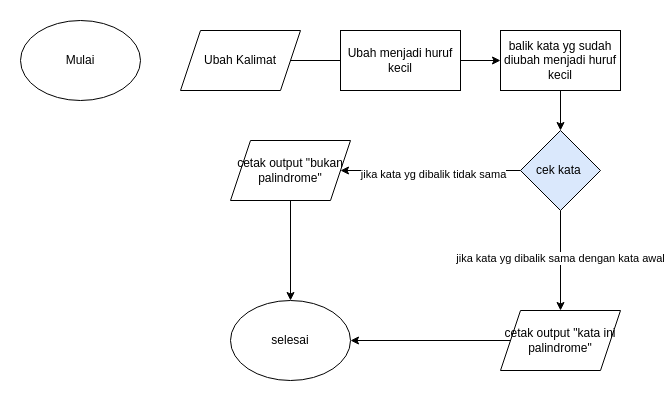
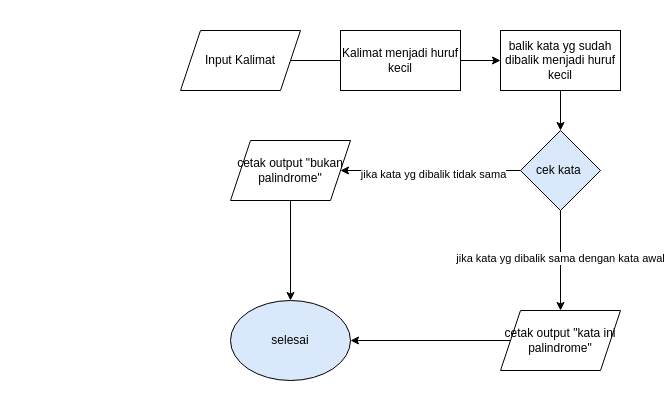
  <mxCell id="0" />
  <mxCell id="1" parent="0" />
- <mxCell id="2" value="Mulai" style="ellipse;whiteSpace=wrap;html=1;" vertex="1" parent="1"><mxGeometry x="20" y="20" width="120" height="80" as="geometry" /></mxCell>
  <mxCell id="3" style="edgeStyle=orthogonalEdgeStyle;rounded=0;orthogonalLoop=1;jettySize=auto;html=1;exitX=1;exitY=0.5;exitDx=0;exitDy=0;entryX=0;entryY=0.5;entryDx=0;entryDy=0;endArrow=none;" edge="1" parent="1" source="4" target="6"><mxGeometry relative="1" as="geometry" /></mxCell>
- <mxCell id="4" value="Ubah Kalimat" style="shape=parallelogram;perimeter=parallelogramPerimeter;whiteSpace=wrap;html=1;fixedSize=1;" vertex="1" parent="1"><mxGeometry x="180" y="30" width="120" height="60" as="geometry" /></mxCell>
+ <mxCell id="4" value="Input Kalimat" style="shape=parallelogram;perimeter=parallelogramPerimeter;whiteSpace=wrap;html=1;fixedSize=1;" vertex="1" parent="1"><mxGeometry x="180" y="30" width="120" height="60" as="geometry" /></mxCell>
  <mxCell id="5" style="edgeStyle=orthogonalEdgeStyle;rounded=0;orthogonalLoop=1;jettySize=auto;html=1;exitX=1;exitY=0.5;exitDx=0;exitDy=0;entryX=0;entryY=0.5;entryDx=0;entryDy=0;" edge="1" parent="1" source="6" target="8"><mxGeometry relative="1" as="geometry" /></mxCell>
- <mxCell id="6" value="Ubah menjadi huruf kecil" style="rounded=0;whiteSpace=wrap;html=1;" vertex="1" parent="1"><mxGeometry x="340" y="30" width="120" height="60" as="geometry" /></mxCell>
+ <mxCell id="6" value="Kalimat menjadi huruf kecil" style="rounded=0;whiteSpace=wrap;html=1;" vertex="1" parent="1"><mxGeometry x="340" y="30" width="120" height="60" as="geometry" /></mxCell>
  <mxCell id="7" style="edgeStyle=orthogonalEdgeStyle;rounded=0;orthogonalLoop=1;jettySize=auto;html=1;exitX=0.5;exitY=1;exitDx=0;exitDy=0;entryX=0.5;entryY=0;entryDx=0;entryDy=0;" edge="1" parent="1" source="8" target="13"><mxGeometry relative="1" as="geometry" /></mxCell>
- <mxCell id="8" value="balik kata yg sudah diubah menjadi huruf kecil" style="rounded=0;whiteSpace=wrap;html=1;" vertex="1" parent="1"><mxGeometry x="500" y="30" width="120" height="60" as="geometry" /></mxCell>
+ <mxCell id="8" value="balik kata yg sudah dibalik menjadi huruf kecil" style="rounded=0;whiteSpace=wrap;html=1;" vertex="1" parent="1"><mxGeometry x="500" y="30" width="120" height="60" as="geometry" /></mxCell>
  <mxCell id="9" style="edgeStyle=orthogonalEdgeStyle;rounded=0;orthogonalLoop=1;jettySize=auto;html=1;exitX=0.5;exitY=1;exitDx=0;exitDy=0;entryX=0.5;entryY=0;entryDx=0;entryDy=0;" edge="1" parent="1" source="13" target="15"><mxGeometry relative="1" as="geometry" /></mxCell>
  <mxCell id="10" value="jika kata yg dibalik sama dengan kata awal" style="edgeLabel;html=1;align=center;verticalAlign=middle;resizable=0;points=[];" vertex="1" connectable="0" parent="9"><mxGeometry x="-0.06" y="-1" relative="1" as="geometry"><mxPoint as="offset" /></mxGeometry></mxCell>
  <mxCell id="11" style="edgeStyle=orthogonalEdgeStyle;rounded=0;orthogonalLoop=1;jettySize=auto;html=1;exitX=0;exitY=0.5;exitDx=0;exitDy=0;" edge="1" parent="1" source="13" target="17"><mxGeometry relative="1" as="geometry" /></mxCell>
  <mxCell id="12" value="jika kata yg dibalik tidak sama" style="edgeLabel;html=1;align=center;verticalAlign=middle;resizable=0;points=[];" vertex="1" connectable="0" parent="11"><mxGeometry x="-0.026" y="3" relative="1" as="geometry"><mxPoint as="offset" /></mxGeometry></mxCell>
  <mxCell id="13" value="cek kata&amp;nbsp;" style="rhombus;whiteSpace=wrap;html=1;fillColor=#dae8fc;" vertex="1" parent="1"><mxGeometry x="520" y="130" width="80" height="80" as="geometry" /></mxCell>
  <mxCell id="14" style="edgeStyle=orthogonalEdgeStyle;rounded=0;orthogonalLoop=1;jettySize=auto;html=1;exitX=0;exitY=0.5;exitDx=0;exitDy=0;entryX=1;entryY=0.5;entryDx=0;entryDy=0;" edge="1" parent="1" source="15" target="18"><mxGeometry relative="1" as="geometry" /></mxCell>
  <mxCell id="15" value="cetak output &quot;kata ini palindrome&quot;" style="shape=parallelogram;perimeter=parallelogramPerimeter;whiteSpace=wrap;html=1;fixedSize=1;" vertex="1" parent="1"><mxGeometry x="500" y="310" width="120" height="60" as="geometry" /></mxCell>
  <mxCell id="16" style="edgeStyle=orthogonalEdgeStyle;rounded=0;orthogonalLoop=1;jettySize=auto;html=1;exitX=0.5;exitY=1;exitDx=0;exitDy=0;entryX=0.5;entryY=0;entryDx=0;entryDy=0;" edge="1" parent="1" source="17" target="18"><mxGeometry relative="1" as="geometry" /></mxCell>
  <mxCell id="17" value="cetak output &quot;bukan palindrome&quot;" style="shape=parallelogram;perimeter=parallelogramPerimeter;whiteSpace=wrap;html=1;fixedSize=1;" vertex="1" parent="1"><mxGeometry x="230" y="140" width="120" height="60" as="geometry" /></mxCell>
- <mxCell id="18" value="selesai" style="ellipse;whiteSpace=wrap;html=1;" vertex="1" parent="1"><mxGeometry x="230" y="300" width="120" height="80" as="geometry" /></mxCell>
+ <mxCell id="18" value="selesai" style="ellipse;whiteSpace=wrap;html=1;fillColor=#dae8fc;" vertex="1" parent="1"><mxGeometry x="230" y="300" width="120" height="80" as="geometry" /></mxCell>
